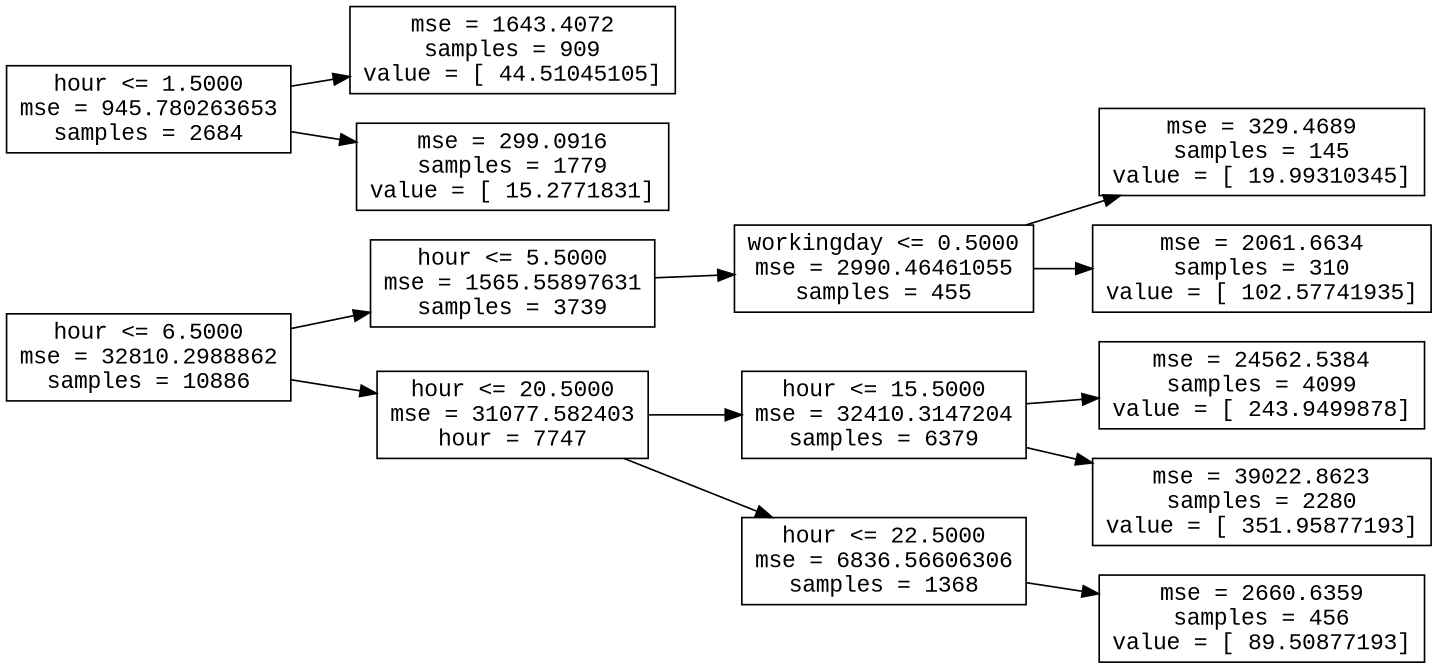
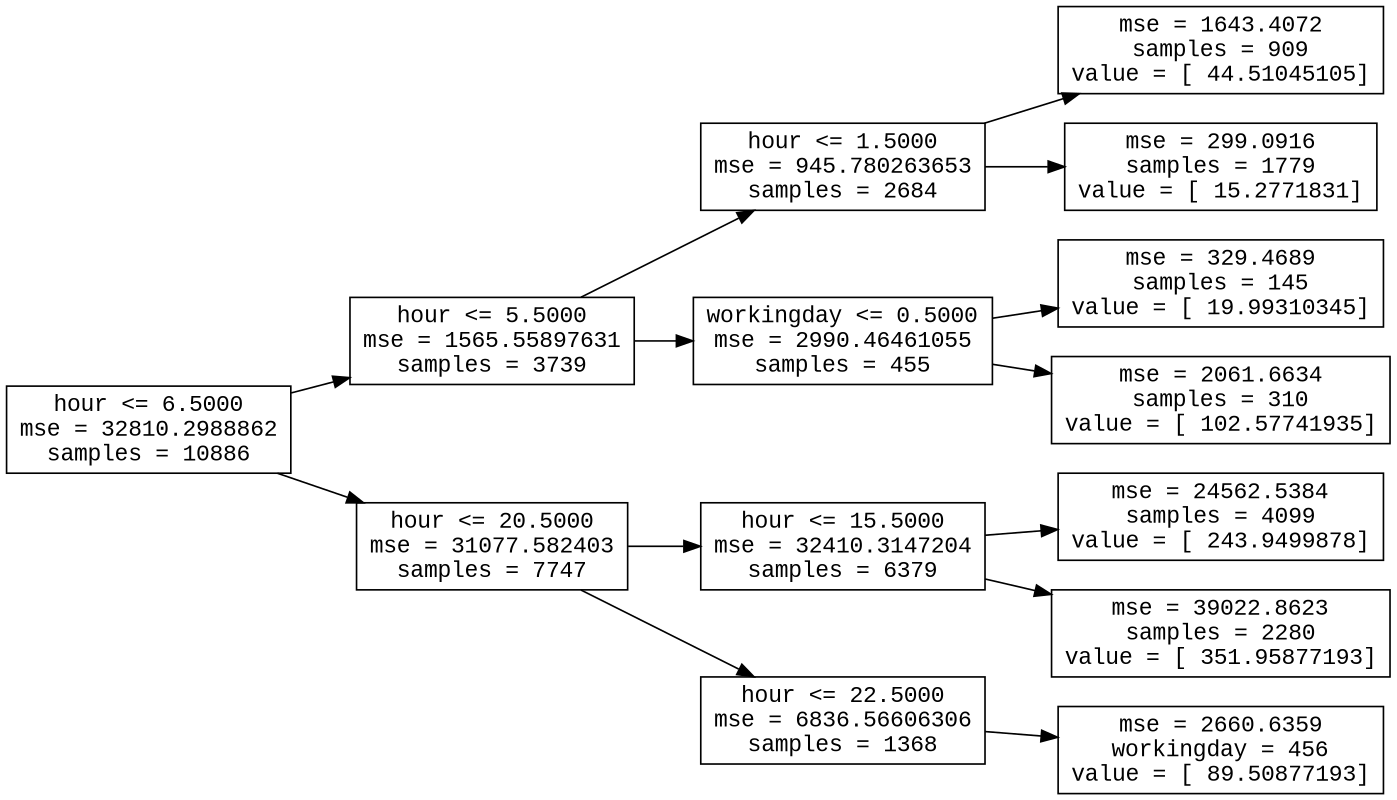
  digraph {
    fontname="Liberation Mono"
    rankdir=LR
    node [fontname="Liberation Mono" shape=box]
    edge [fontname="Liberation Mono"]
    n1 [label="hour <= 6.5000\nmse = 32810.2988862\nsamples = 10886"]
    n2 [label="hour <= 5.5000\nmse = 1565.55897631\nsamples = 3739"]
-   n3 [label="hour <= 20.5000\nmse = 31077.582403\nhour = 7747"]
+   n3 [label="hour <= 20.5000\nmse = 31077.582403\nsamples = 7747"]
    n4 [label="hour <= 1.5000\nmse = 945.780263653\nsamples = 2684"]
    n5 [label="workingday <= 0.5000\nmse = 2990.46461055\nsamples = 455"]
    n6 [label="hour <= 15.5000\nmse = 32410.3147204\nsamples = 6379"]
    n7 [label="hour <= 22.5000\nmse = 6836.56606306\nsamples = 1368"]
    n8 [label="mse = 1643.4072\nsamples = 909\nvalue = [ 44.51045105]"]
    n9 [label="mse = 299.0916\nsamples = 1779\nvalue = [ 15.2771831]"]
    n10 [label="mse = 329.4689\nsamples = 145\nvalue = [ 19.99310345]"]
    n11 [label="mse = 2061.6634\nsamples = 310\nvalue = [ 102.57741935]"]
    n12 [label="mse = 24562.5384\nsamples = 4099\nvalue = [ 243.9499878]"]
    n13 [label="mse = 39022.8623\nsamples = 2280\nvalue = [ 351.95877193]"]
-   n14 [label="mse = 2660.6359\nsamples = 456\nvalue = [ 89.50877193]"]
+   n14 [label="mse = 2660.6359\nworkingday = 456\nvalue = [ 89.50877193]"]
    n1 -> n2
    n1 -> n3
+   n2 -> n4
    n2 -> n5
    n3 -> n6
    n3 -> n7
    n4 -> n8
    n4 -> n9
    n5 -> n10
    n5 -> n11
    n6 -> n12
    n6 -> n13
    n7 -> n14
  }
